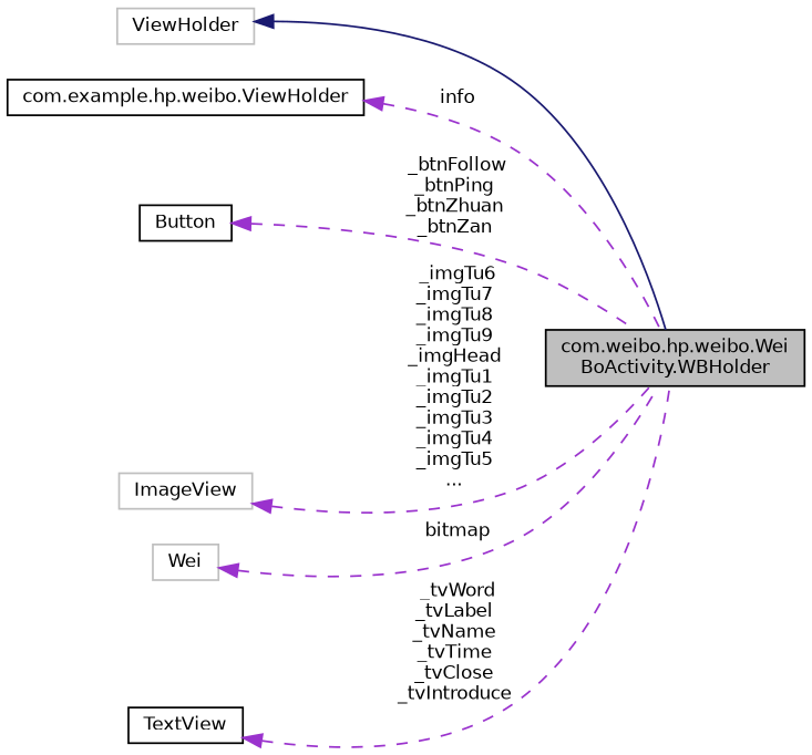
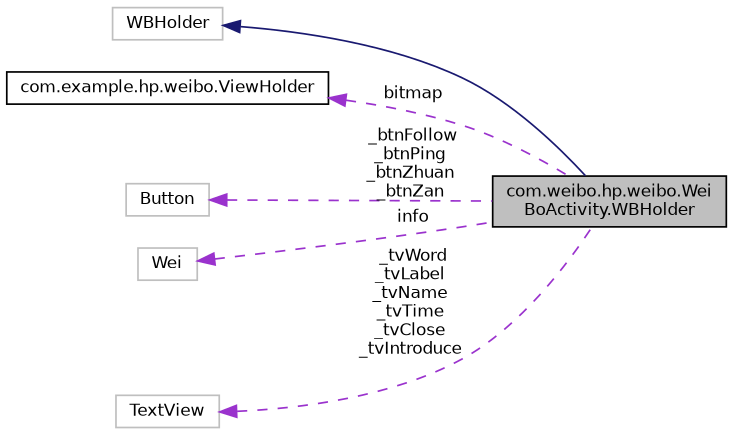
  digraph {
    rankdir=LR
    node [color=grey75 fillcolor=white fontname=Helvetica fontsize=10 shape=record style=filled]
    edge [color=darkorchid3 dir=back fontname=Helvetica fontsize=10 labelfontname=Helvetica labelfontsize=10 style=dashed]
    n1 [color=black fillcolor=grey75 fontcolor=black height=0.2 label="com.weibo.hp.weibo.Wei\lBoActivity.WBHolder" width=0.4]
-   n2 [height=0.2 label=ViewHolder width=0.4]
+   n2 [height=0.2 label=WBHolder width=0.4]
    n3 [color=black height=0.2 label="com.example.hp.weibo.ViewHolder" width=0.4]
-   n4 [color=black height=0.2 label=Button width=0.4]
-   n5 [height=0.2 label=ImageView width=0.4]
+   n4 [height=0.2 label=Button width=0.4]
    n6 [height=0.2 label=Wei width=0.4]
-   n7 [color=black height=0.2 label=TextView width=0.4]
+   n7 [height=0.2 label=TextView width=0.4]
    n2 -> n1 [color=midnightblue style=solid]
-   n3 -> n1 [label=" info"]
+   n3 -> n1 [label=" bitmap"]
    n4 -> n1 [label=" _btnFollow\n_btnPing\n_btnZhuan\n_btnZan"]
-   n5 -> n1 [label=" _imgTu6\n_imgTu7\n_imgTu8\n_imgTu9\n_imgHead\n_imgTu1\n_imgTu2\n_imgTu3\n_imgTu4\n_imgTu5\n..."]
-   n6 -> n1 [label=" bitmap"]
+   n6 -> n1 [label=" info"]
    n7 -> n1 [label=" _tvWord\n_tvLabel\n_tvName\n_tvTime\n_tvClose\n_tvIntroduce"]
  }
